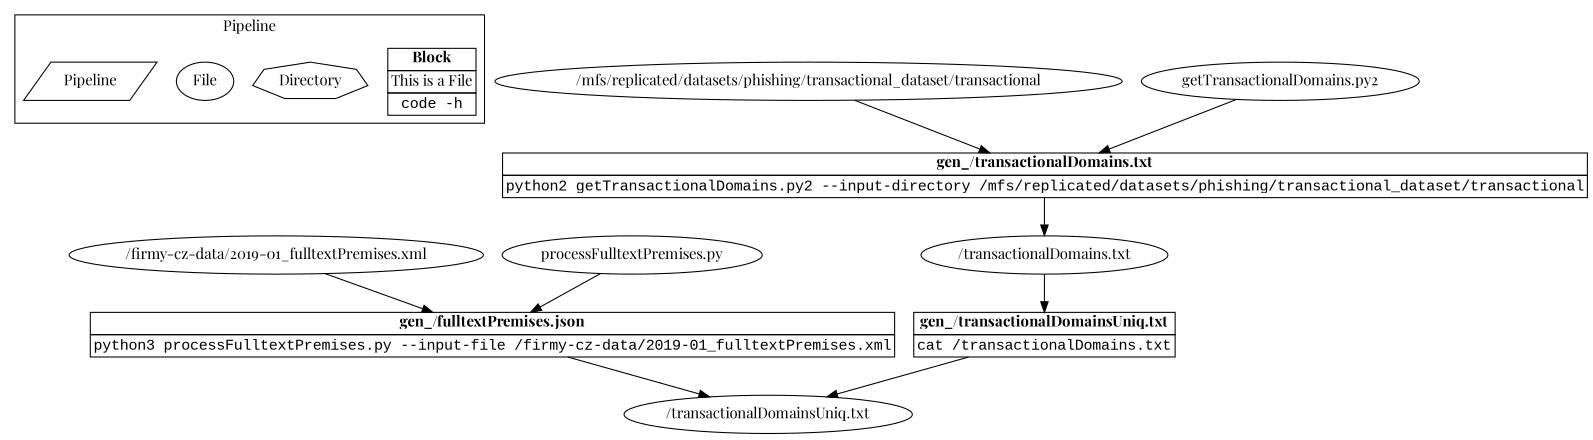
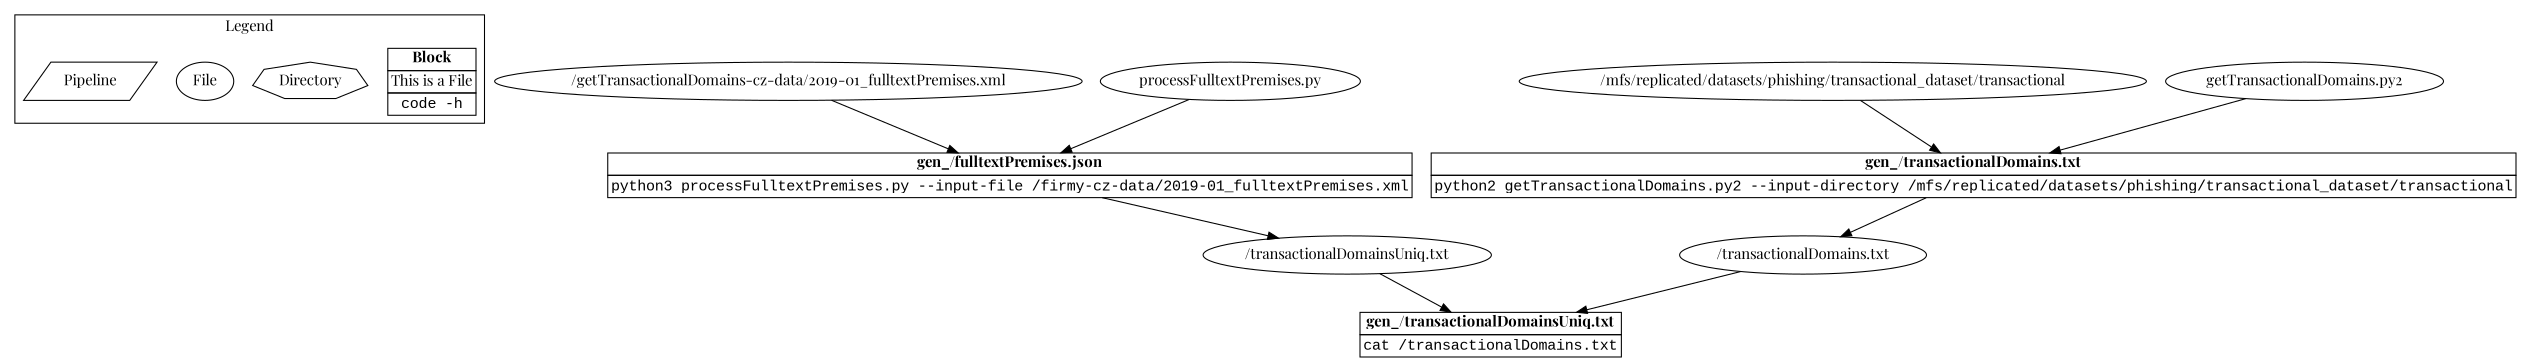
  digraph {
    fontname="Playfair Display"
    node [fontname="Playfair Display" shape=oval]
    edge [fontname="Playfair Display"]
    n1 [label=<<table border="0" cellborder="1" cellspacing="0"><tr><td><b>Block</b></td></tr><tr><td>This is a File</td></tr><tr><td><font face="Courier New, Courier, monospace">code -h</font></td></tr></table>> shape=plain]
    n2 [label=Directory shape=septagon]
    n3 [label=File]
    n4 [label=Pipeline shape=parallelogram]
-   n5 [label="/firmy-cz-data/2019-01_fulltextPremises.xml"]
+   n5 [label="/getTransactionalDomains-cz-data/2019-01_fulltextPremises.xml"]
    n6 [label=<<table border="0" cellborder="1" cellspacing="0"><tr><td><b>gen_/fulltextPremises.json</b></td></tr><tr><td><font face="Courier New, Courier, monospace">python3 processFulltextPremises.py --input-file /firmy-cz-data/2019-01_fulltextPremises.xml</font></td></tr></table>> shape=plain]
    n7 [label="/transactionalDomainsUniq.txt"]
    n8 [label="/mfs/replicated/datasets/phishing/transactional_dataset/transactional"]
    n9 [label=<<table border="0" cellborder="1" cellspacing="0"><tr><td><b>gen_/transactionalDomains.txt</b></td></tr><tr><td><font face="Courier New, Courier, monospace">python2 getTransactionalDomains.py2 --input-directory /mfs/replicated/datasets/phishing/transactional_dataset/transactional</font></td></tr></table>> shape=plain]
    n10 [label="/transactionalDomains.txt"]
    n11 [label=<<table border="0" cellborder="1" cellspacing="0"><tr><td><b>gen_/transactionalDomainsUniq.txt</b></td></tr><tr><td><font face="Courier New, Courier, monospace">cat /transactionalDomains.txt</font></td></tr></table>> shape=plain]
    n12 [label="getTransactionalDomains.py2"]
    n13 [label="processFulltextPremises.py"]
    subgraph cluster_1 {
      ID=cluster_s0
-     label=Pipeline
+     label=Legend
      n1
      n2
      n3
      n4
    }
    n5 -> n6
    n6 -> n7
    n8 -> n9
    n9 -> n10
    n10 -> n11
-   n11 -> n7
+   n7 -> n11
    n12 -> n9
    n13 -> n6
  }
